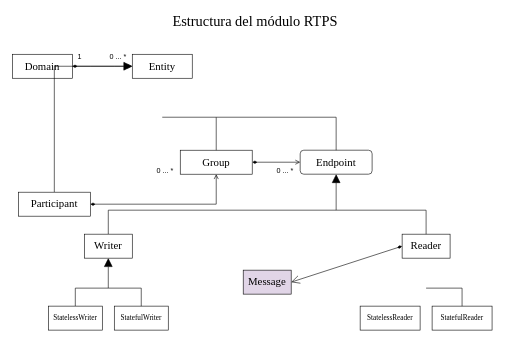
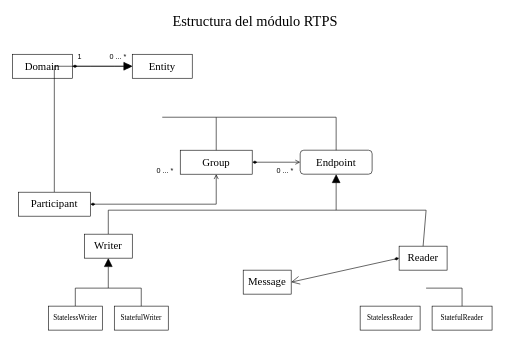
  <mxCell id="0" />
  <mxCell id="1" parent="0" />
  <mxCell id="2" value="&lt;font face=&quot;Tahoma&quot; style=&quot;font-size: 18px;&quot;&gt;Domain&lt;/font&gt;" style="whiteSpace=wrap;html=1;align=center;" vertex="1" parent="1"><mxGeometry x="20" y="90" width="100" height="40" as="geometry" /></mxCell>
  <mxCell id="3" value="" style="edgeStyle=entityRelationEdgeStyle;fontSize=11;html=1;endArrow=open;endFill=0;rounded=0;exitX=1;exitY=0.5;exitDx=0;exitDy=0;entryX=0;entryY=0.5;entryDx=0;entryDy=0;startArrow=diamondThin;startFill=1;strokeColor=default;align=center;verticalAlign=middle;fontFamily=Helvetica;fontColor=default;labelBackgroundColor=default;" edge="1" parent="1" source="2" target="5"><mxGeometry width="100" height="100" relative="1" as="geometry"><mxPoint x="350" y="490" as="sourcePoint" /><mxPoint x="450" y="390" as="targetPoint" /></mxGeometry></mxCell>
  <mxCell id="4" value="" style="edgeStyle=orthogonalEdgeStyle;rounded=0;orthogonalLoop=1;jettySize=auto;html=1;startArrow=block;startFill=1;endArrow=none;endFill=0;endSize=6;startSize=12;" edge="1" parent="1" source="5" target="8"><mxGeometry relative="1" as="geometry" /></mxCell>
  <mxCell id="5" value="&lt;font style=&quot;font-size: 18px;&quot; face=&quot;Tahoma&quot;&gt;Entity&lt;/font&gt;" style="whiteSpace=wrap;html=1;align=center;" vertex="1" parent="1"><mxGeometry x="220" y="90" width="100" height="40" as="geometry" /></mxCell>
  <mxCell id="6" value="1&lt;span style=&quot;white-space: pre;&quot;&gt;&#09;&lt;span style=&quot;white-space: pre;&quot;&gt;&#09;&lt;/span&gt;&lt;/span&gt;0 ... *" style="text;html=1;align=center;verticalAlign=middle;whiteSpace=wrap;rounded=0;" vertex="1" parent="1"><mxGeometry x="120" y="80" width="100" height="30" as="geometry" /></mxCell>
  <mxCell id="7" value="" style="edgeStyle=orthogonalEdgeStyle;rounded=0;orthogonalLoop=1;jettySize=auto;html=1;startArrow=diamondThin;startFill=1;endArrow=open;endFill=0;" edge="1" parent="1" source="8" target="10"><mxGeometry relative="1" as="geometry" /></mxCell>
  <mxCell id="8" value="&lt;font face=&quot;Tahoma&quot; style=&quot;font-size: 18px;&quot;&gt;Participant&lt;/font&gt;" style="whiteSpace=wrap;html=1;" vertex="1" parent="1"><mxGeometry x="30" y="320" width="120" height="40" as="geometry" /></mxCell>
  <mxCell id="9" value="" style="edgeStyle=orthogonalEdgeStyle;rounded=0;orthogonalLoop=1;jettySize=auto;html=1;strokeColor=default;align=center;verticalAlign=middle;fontFamily=Helvetica;fontSize=11;fontColor=default;labelBackgroundColor=default;startArrow=diamondThin;startFill=1;endArrow=open;endFill=0;" edge="1" parent="1" source="10" target="11"><mxGeometry relative="1" as="geometry" /></mxCell>
  <mxCell id="10" value="&lt;font face=&quot;Tahoma&quot; style=&quot;font-size: 18px;&quot;&gt;Group&lt;/font&gt;" style="whiteSpace=wrap;html=1;" vertex="1" parent="1"><mxGeometry x="300" y="250" width="120" height="40" as="geometry" /></mxCell>
  <mxCell id="11" value="&lt;font face=&quot;Tahoma&quot; style=&quot;font-size: 18px;&quot;&gt;Endpoint&lt;/font&gt;" style="whiteSpace=wrap;html=1;rounded=1;" vertex="1" parent="1"><mxGeometry x="500" y="250" width="120" height="40" as="geometry" /></mxCell>
  <mxCell id="12" value="0 ... *" style="text;html=1;align=center;verticalAlign=middle;whiteSpace=wrap;rounded=0;" vertex="1" parent="1"><mxGeometry x="250" y="270" width="50" height="30" as="geometry" /></mxCell>
  <mxCell id="13" value="0 ... *" style="text;html=1;align=center;verticalAlign=middle;whiteSpace=wrap;rounded=0;" vertex="1" parent="1"><mxGeometry x="450" y="270" width="50" height="30" as="geometry" /></mxCell>
  <mxCell id="14" value="" style="endArrow=none;html=1;rounded=0;exitX=0.5;exitY=0;exitDx=0;exitDy=0;" edge="1" parent="1" source="10"><mxGeometry width="50" height="50" relative="1" as="geometry"><mxPoint x="360" y="255" as="sourcePoint" /><mxPoint x="270" y="195" as="targetPoint" /><Array as="points"><mxPoint x="360" y="195" /></Array></mxGeometry></mxCell>
  <mxCell id="15" value="" style="endArrow=none;html=1;rounded=0;exitX=0.5;exitY=0;exitDx=0;exitDy=0;" edge="1" parent="1" source="11"><mxGeometry width="50" height="50" relative="1" as="geometry"><mxPoint x="560" y="245" as="sourcePoint" /><mxPoint x="360" y="195" as="targetPoint" /><Array as="points"><mxPoint x="560" y="195" /></Array></mxGeometry></mxCell>
  <mxCell id="16" style="edgeStyle=orthogonalEdgeStyle;rounded=0;orthogonalLoop=1;jettySize=auto;html=1;exitX=0.5;exitY=0;exitDx=0;exitDy=0;entryX=0.5;entryY=1;entryDx=0;entryDy=0;endArrow=block;endFill=1;startSize=6;endSize=12;" edge="1" parent="1" source="17" target="11"><mxGeometry relative="1" as="geometry"><Array as="points"><mxPoint x="180" y="350" /><mxPoint x="560" y="350" /></Array></mxGeometry></mxCell>
  <mxCell id="17" value="&lt;font face=&quot;Tahoma&quot; style=&quot;font-size: 18px;&quot;&gt;Writer&lt;/font&gt;" style="whiteSpace=wrap;html=1;" vertex="1" parent="1"><mxGeometry x="140" y="390" width="80" height="40" as="geometry" /></mxCell>
  <mxCell id="18" style="rounded=0;orthogonalLoop=1;jettySize=auto;html=1;exitX=0;exitY=0.5;exitDx=0;exitDy=0;entryX=1;entryY=0.5;entryDx=0;entryDy=0;strokeColor=default;align=center;verticalAlign=middle;fontFamily=Helvetica;fontSize=11;fontColor=default;labelBackgroundColor=default;startArrow=diamondThin;startFill=1;endArrow=open;endFill=0;endSize=12;" edge="1" parent="1" source="19" target="21"><mxGeometry relative="1" as="geometry" /></mxCell>
- <mxCell id="19" value="&lt;font face=&quot;Tahoma&quot; style=&quot;font-size: 18px;&quot;&gt;Reader&lt;/font&gt;" style="whiteSpace=wrap;html=1;" vertex="1" parent="1"><mxGeometry x="670" y="390" width="80" height="40" as="geometry" /></mxCell>
+ <mxCell id="19" value="&lt;font face=&quot;Tahoma&quot; style=&quot;font-size: 18px;&quot;&gt;Reader&lt;/font&gt;" style="whiteSpace=wrap;html=1;" vertex="1" parent="1"><mxGeometry x="665" y="410" width="80" height="40" as="geometry" /></mxCell>
  <mxCell id="20" value="" style="endArrow=none;html=1;rounded=0;exitX=0.5;exitY=0;exitDx=0;exitDy=0;" edge="1" parent="1" source="19"><mxGeometry width="50" height="50" relative="1" as="geometry"><mxPoint x="290" y="340" as="sourcePoint" /><mxPoint x="560" y="350" as="targetPoint" /><Array as="points"><mxPoint x="710" y="350" /></Array></mxGeometry></mxCell>
- <mxCell id="21" value="&lt;font style=&quot;font-size: 18px;&quot; face=&quot;Tahoma&quot;&gt;Message&lt;/font&gt;" style="whiteSpace=wrap;html=1;fillColor=#e1d5e7;" vertex="1" parent="1"><mxGeometry x="405" y="450" width="80" height="40" as="geometry" /></mxCell>
+ <mxCell id="21" value="&lt;font style=&quot;font-size: 18px;&quot; face=&quot;Tahoma&quot;&gt;Message&lt;/font&gt;" style="whiteSpace=wrap;html=1;" vertex="1" parent="1"><mxGeometry x="405" y="450" width="80" height="40" as="geometry" /></mxCell>
  <mxCell id="22" value="&lt;font face=&quot;Tahoma&quot;&gt;StatefulWriter&lt;/font&gt;" style="whiteSpace=wrap;html=1;" vertex="1" parent="1"><mxGeometry x="190" y="510" width="90" height="40" as="geometry" /></mxCell>
  <mxCell id="23" style="edgeStyle=orthogonalEdgeStyle;rounded=0;orthogonalLoop=1;jettySize=auto;html=1;exitX=0.5;exitY=0;exitDx=0;exitDy=0;entryX=0.5;entryY=1;entryDx=0;entryDy=0;endArrow=block;endFill=1;endSize=12;" edge="1" parent="1" source="24" target="17"><mxGeometry relative="1" as="geometry"><Array as="points"><mxPoint x="125" y="480" /><mxPoint x="180" y="480" /></Array></mxGeometry></mxCell>
  <mxCell id="24" value="&lt;font face=&quot;Tahoma&quot;&gt;StatelessWriter&lt;/font&gt;" style="whiteSpace=wrap;html=1;" vertex="1" parent="1"><mxGeometry x="80" y="510" width="90" height="40" as="geometry" /></mxCell>
  <mxCell id="25" value="&lt;font face=&quot;Tahoma&quot;&gt;StatefulReader&lt;/font&gt;" style="whiteSpace=wrap;html=1;" vertex="1" parent="1"><mxGeometry x="720" y="510" width="100" height="40" as="geometry" /></mxCell>
  <mxCell id="26" value="&lt;font face=&quot;Tahoma&quot;&gt;StatelessReader&lt;/font&gt;" style="whiteSpace=wrap;html=1;" vertex="1" parent="1"><mxGeometry x="600" y="510" width="100" height="40" as="geometry" /></mxCell>
  <mxCell id="27" value="" style="endArrow=none;html=1;rounded=0;exitX=0.5;exitY=0;exitDx=0;exitDy=0;" edge="1" parent="1" source="22"><mxGeometry width="50" height="50" relative="1" as="geometry"><mxPoint x="290" y="510" as="sourcePoint" /><mxPoint x="180" y="480" as="targetPoint" /><Array as="points"><mxPoint x="235" y="480" /></Array></mxGeometry></mxCell>
  <mxCell id="28" value="" style="endArrow=none;html=1;rounded=0;exitX=0.5;exitY=0;exitDx=0;exitDy=0;" edge="1" parent="1" source="25"><mxGeometry width="50" height="50" relative="1" as="geometry"><mxPoint x="750" y="490" as="sourcePoint" /><mxPoint x="710" y="480" as="targetPoint" /><Array as="points"><mxPoint x="770" y="480" /></Array></mxGeometry></mxCell>
  <mxCell id="29" value="&lt;pre aria-label=&quot;Texto traducido: Módulo de estructura RTPS&quot; dir=&quot;ltr&quot; data-ved=&quot;2ahUKEwjum5W9mZWMAxVHN0QIHQoxLa4Q3ewLegQICBAV&quot; style=&quot;text-align:left&quot; id=&quot;tw-target-text&quot; data-placeholder=&quot;Traducción&quot; class=&quot;tw-data-text tw-text-large tw-ta&quot;&gt;&lt;font style=&quot;font-size: 24px;&quot; face=&quot;Tahoma&quot;&gt;&lt;span lang=&quot;es&quot; class=&quot;Y2IQFc&quot;&gt;Estructura del módulo RTPS&lt;/span&gt;&lt;/font&gt;&lt;/pre&gt;" style="text;html=1;align=center;verticalAlign=middle;whiteSpace=wrap;rounded=0;" vertex="1" parent="1"><mxGeometry x="205" y="20" width="440" height="30" as="geometry" /></mxCell>
